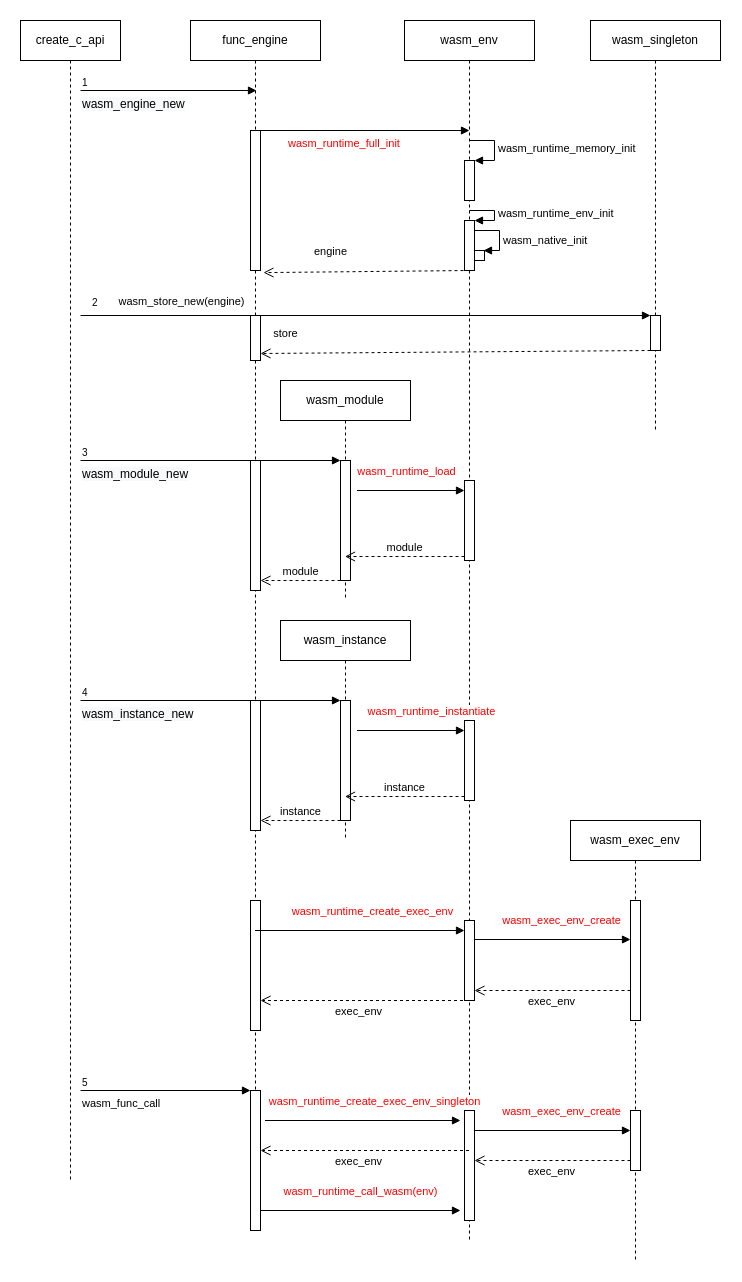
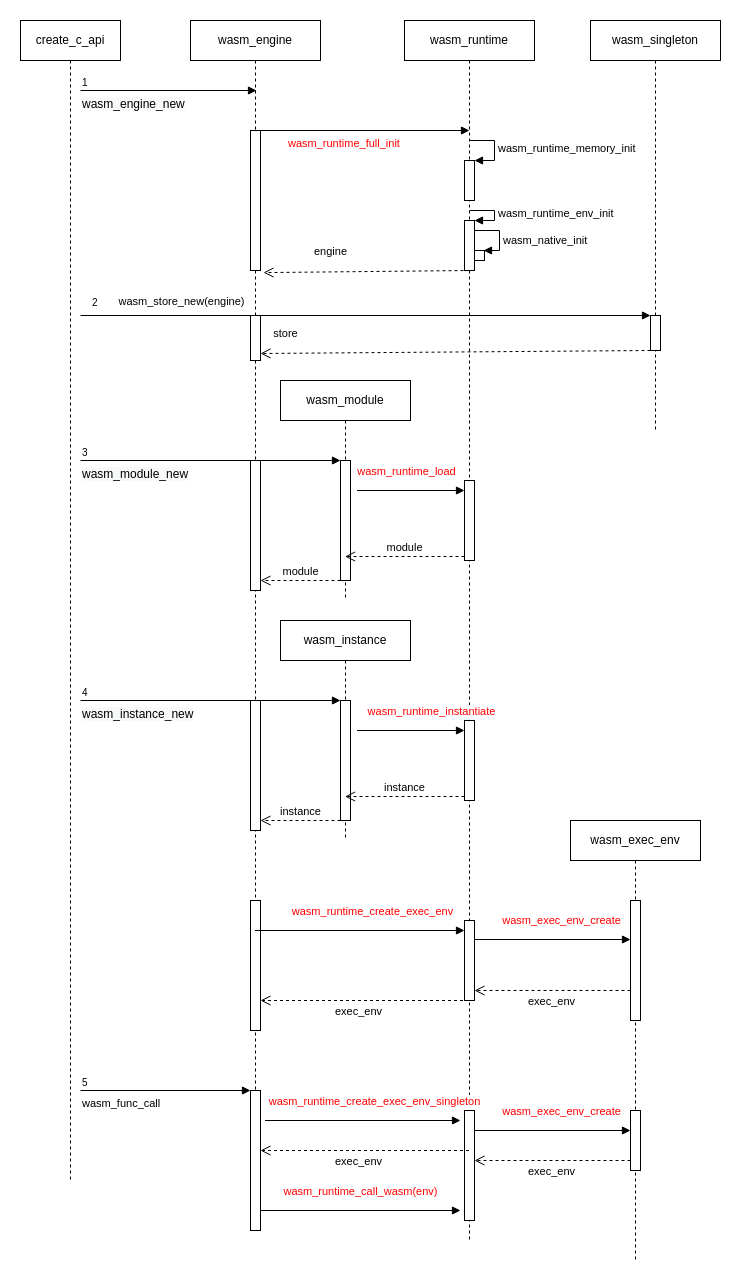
  <mxCell id="0" />
  <mxCell id="1" parent="0" />
- <mxCell id="2" value="func_engine" style="shape=umlLifeline;perimeter=lifelinePerimeter;whiteSpace=wrap;html=1;container=1;collapsible=0;recursiveResize=0;outlineConnect=0;fontColor=#000000;" vertex="1" parent="1"><mxGeometry x="190" y="20" width="130" height="1210" as="geometry" /></mxCell>
+ <mxCell id="2" value="wasm_engine" style="shape=umlLifeline;perimeter=lifelinePerimeter;whiteSpace=wrap;html=1;container=1;collapsible=0;recursiveResize=0;outlineConnect=0;fontColor=#000000;" vertex="1" parent="1"><mxGeometry x="190" y="20" width="130" height="1210" as="geometry" /></mxCell>
  <mxCell id="3" value="" style="html=1;points=[];perimeter=orthogonalPerimeter;fontColor=#FF0000;" vertex="1" parent="2"><mxGeometry x="60" y="440" width="10" height="130" as="geometry" /></mxCell>
  <mxCell id="4" value="" style="html=1;points=[];perimeter=orthogonalPerimeter;fontColor=#FF0000;" vertex="1" parent="2"><mxGeometry x="60" y="680" width="10" height="130" as="geometry" /></mxCell>
  <mxCell id="5" value="" style="html=1;points=[];perimeter=orthogonalPerimeter;fontColor=#FF0000;" vertex="1" parent="2"><mxGeometry x="60" y="1070" width="10" height="140" as="geometry" /></mxCell>
  <mxCell id="6" value="" style="html=1;points=[];perimeter=orthogonalPerimeter;fontColor=#FF0000;" vertex="1" parent="2"><mxGeometry x="60" y="880" width="10" height="130" as="geometry" /></mxCell>
  <mxCell id="7" value="&lt;span style=&quot;font-size: 12px; text-align: center; background-color: rgb(248, 249, 250);&quot;&gt;wasm_engine_new&lt;/span&gt;" style="endArrow=block;endFill=1;html=1;edgeStyle=orthogonalEdgeStyle;align=left;verticalAlign=top;fontColor=#000000;" edge="1" parent="1"><mxGeometry x="-1" relative="1" as="geometry"><mxPoint x="80" y="90" as="sourcePoint" /><mxPoint x="256" y="90" as="targetPoint" /></mxGeometry></mxCell>
  <mxCell id="8" value="1" style="resizable=0;html=1;align=left;verticalAlign=bottom;labelBackgroundColor=#ffffff;fontSize=10;" connectable="0" vertex="1" parent="7"><mxGeometry x="-1" relative="1" as="geometry" /></mxCell>
- <mxCell id="9" value="wasm_env" style="shape=umlLifeline;perimeter=lifelinePerimeter;whiteSpace=wrap;html=1;container=1;collapsible=0;recursiveResize=0;outlineConnect=0;fontColor=#000000;" vertex="1" parent="1"><mxGeometry x="404" y="20" width="130" height="1220" as="geometry" /></mxCell>
+ <mxCell id="9" value="wasm_runtime" style="shape=umlLifeline;perimeter=lifelinePerimeter;whiteSpace=wrap;html=1;container=1;collapsible=0;recursiveResize=0;outlineConnect=0;fontColor=#000000;" vertex="1" parent="1"><mxGeometry x="404" y="20" width="130" height="1220" as="geometry" /></mxCell>
  <mxCell id="10" value="" style="html=1;points=[];perimeter=orthogonalPerimeter;fontColor=#000000;" vertex="1" parent="9"><mxGeometry x="60" y="200" width="10" height="50" as="geometry" /></mxCell>
  <mxCell id="11" value="wasm_runtime_env_init" style="edgeStyle=orthogonalEdgeStyle;html=1;align=left;spacingLeft=2;endArrow=block;rounded=0;entryX=1;entryY=0;fontColor=#000000;" edge="1" parent="9" target="10"><mxGeometry relative="1" as="geometry"><mxPoint x="65" y="190" as="sourcePoint" /><Array as="points"><mxPoint x="90" y="190" /></Array></mxGeometry></mxCell>
  <mxCell id="12" value="" style="html=1;points=[];perimeter=orthogonalPerimeter;fontColor=#000000;" vertex="1" parent="9"><mxGeometry x="60" y="140" width="10" height="40" as="geometry" /></mxCell>
  <mxCell id="13" value="&lt;div&gt;&lt;span style=&quot;font-size: 11px;&quot;&gt;wasm_runtime_memory_init&lt;/span&gt;&lt;/div&gt;" style="edgeStyle=orthogonalEdgeStyle;html=1;align=left;spacingLeft=2;endArrow=block;rounded=0;entryX=1;entryY=0;fontColor=#000000;" edge="1" parent="9" target="12"><mxGeometry relative="1" as="geometry"><mxPoint x="65" y="120" as="sourcePoint" /><Array as="points"><mxPoint x="90" y="120" /></Array></mxGeometry></mxCell>
  <mxCell id="14" value="" style="html=1;points=[];perimeter=orthogonalPerimeter;" vertex="1" parent="9"><mxGeometry x="60" y="460" width="10" height="80" as="geometry" /></mxCell>
  <mxCell id="15" value="&lt;font&gt;wasm_runtime_load&lt;/font&gt;" style="html=1;verticalAlign=bottom;endArrow=block;fontColor=#FF0000;exitX=1.1;exitY=0.5;exitDx=0;exitDy=0;exitPerimeter=0;" edge="1" parent="9"><mxGeometry x="-0.096" y="10" relative="1" as="geometry"><mxPoint x="-47.5" y="470" as="sourcePoint" /><mxPoint x="60" y="470" as="targetPoint" /><mxPoint as="offset" /></mxGeometry></mxCell>
  <mxCell id="16" value="&lt;div style=&quot;text-align: center;&quot;&gt;&lt;font color=&quot;#ff0000&quot;&gt;wasm_runtime_full_init&lt;/font&gt;&lt;/div&gt;" style="endArrow=block;endFill=1;html=1;edgeStyle=orthogonalEdgeStyle;align=left;verticalAlign=top;fontColor=#000000;exitX=0.5;exitY=0.333;exitDx=0;exitDy=0;exitPerimeter=0;" edge="1" parent="1"><mxGeometry x="-0.708" relative="1" as="geometry"><mxPoint x="255" y="130" as="sourcePoint" /><mxPoint x="469" y="130" as="targetPoint" /><mxPoint as="offset" /></mxGeometry></mxCell>
  <mxCell id="17" value="2" style="resizable=0;html=1;align=left;verticalAlign=bottom;labelBackgroundColor=#ffffff;fontSize=10;" connectable="0" vertex="1" parent="16"><mxGeometry x="-1" relative="1" as="geometry"><mxPoint x="-165" y="180" as="offset" /></mxGeometry></mxCell>
  <mxCell id="18" value="wasm_singleton" style="shape=umlLifeline;perimeter=lifelinePerimeter;whiteSpace=wrap;html=1;container=1;collapsible=0;recursiveResize=0;outlineConnect=0;fontColor=#000000;" vertex="1" parent="1"><mxGeometry x="590" y="20" width="130" height="410" as="geometry" /></mxCell>
  <mxCell id="19" value="" style="html=1;points=[];perimeter=orthogonalPerimeter;" vertex="1" parent="1"><mxGeometry x="650" y="315" width="10" height="35" as="geometry" /></mxCell>
  <mxCell id="20" value="wasm_store_new(engine)" style="html=1;verticalAlign=bottom;endArrow=block;entryX=0;entryY=0;" edge="1" parent="1" target="19"><mxGeometry x="-0.647" y="5" relative="1" as="geometry"><mxPoint x="80" y="315" as="sourcePoint" /><mxPoint as="offset" /></mxGeometry></mxCell>
  <mxCell id="21" value="wasm_module" style="shape=umlLifeline;perimeter=lifelinePerimeter;whiteSpace=wrap;html=1;container=1;collapsible=0;recursiveResize=0;outlineConnect=0;fontColor=#000000;" vertex="1" parent="1"><mxGeometry x="280" y="380" width="130" height="220" as="geometry" /></mxCell>
  <mxCell id="22" value="" style="html=1;points=[];perimeter=orthogonalPerimeter;fontColor=#FF0000;" vertex="1" parent="21"><mxGeometry x="60" y="80" width="10" height="120" as="geometry" /></mxCell>
  <mxCell id="23" value="&lt;span style=&quot;font-size: 12px; text-align: center; background-color: rgb(248, 249, 250);&quot;&gt;wasm_module_new&lt;br /&gt;&lt;/span&gt;" style="endArrow=block;endFill=1;html=1;edgeStyle=orthogonalEdgeStyle;align=left;verticalAlign=top;fontColor=#000000;" edge="1" parent="1"><mxGeometry x="-1" relative="1" as="geometry"><mxPoint x="80" y="460" as="sourcePoint" /><mxPoint x="340" y="460" as="targetPoint" /></mxGeometry></mxCell>
  <mxCell id="24" value="3" style="resizable=0;html=1;align=left;verticalAlign=bottom;labelBackgroundColor=#ffffff;fontSize=10;" connectable="0" vertex="1" parent="23"><mxGeometry x="-1" relative="1" as="geometry" /></mxCell>
  <mxCell id="25" value="module" style="html=1;verticalAlign=bottom;endArrow=open;dashed=1;endSize=8;exitX=0;exitY=0.95;" edge="1" parent="1" source="14" target="21"><mxGeometry relative="1" as="geometry"><mxPoint x="394" y="556" as="targetPoint" /></mxGeometry></mxCell>
  <mxCell id="26" value="" style="html=1;points=[];perimeter=orthogonalPerimeter;" vertex="1" parent="1"><mxGeometry x="464" y="720" width="10" height="80" as="geometry" /></mxCell>
  <mxCell id="27" value="&lt;font&gt;wasm_runtime_instantiate&lt;/font&gt;" style="html=1;verticalAlign=bottom;endArrow=block;fontColor=#FF0000;exitX=1.1;exitY=0.5;exitDx=0;exitDy=0;exitPerimeter=0;" edge="1" parent="1"><mxGeometry x="0.367" y="10" relative="1" as="geometry"><mxPoint x="356.5" y="730" as="sourcePoint" /><mxPoint x="464" y="730" as="targetPoint" /><mxPoint x="1" as="offset" /></mxGeometry></mxCell>
  <mxCell id="28" value="wasm_instance" style="shape=umlLifeline;perimeter=lifelinePerimeter;whiteSpace=wrap;html=1;container=1;collapsible=0;recursiveResize=0;outlineConnect=0;fontColor=#000000;" vertex="1" parent="1"><mxGeometry x="280" y="620" width="130" height="220" as="geometry" /></mxCell>
  <mxCell id="29" value="" style="html=1;points=[];perimeter=orthogonalPerimeter;fontColor=#FF0000;" vertex="1" parent="28"><mxGeometry x="60" y="80" width="10" height="120" as="geometry" /></mxCell>
  <mxCell id="30" value="&lt;span style=&quot;font-size: 12px; text-align: center; background-color: rgb(248, 249, 250);&quot;&gt;wasm_instance_new&lt;br /&gt;&lt;/span&gt;" style="endArrow=block;endFill=1;html=1;edgeStyle=orthogonalEdgeStyle;align=left;verticalAlign=top;fontColor=#000000;" edge="1" parent="1"><mxGeometry x="-1" relative="1" as="geometry"><mxPoint x="80" y="700" as="sourcePoint" /><mxPoint x="340" y="700" as="targetPoint" /></mxGeometry></mxCell>
  <mxCell id="31" value="4" style="resizable=0;html=1;align=left;verticalAlign=bottom;labelBackgroundColor=#ffffff;fontSize=10;" connectable="0" vertex="1" parent="30"><mxGeometry x="-1" relative="1" as="geometry" /></mxCell>
  <mxCell id="32" value="instance" style="html=1;verticalAlign=bottom;endArrow=open;dashed=1;endSize=8;exitX=0;exitY=0.95;" edge="1" parent="1" source="26" target="28"><mxGeometry relative="1" as="geometry"><mxPoint x="394" y="796" as="targetPoint" /></mxGeometry></mxCell>
  <mxCell id="33" value="" style="html=1;points=[];perimeter=orthogonalPerimeter;fontColor=#FF0000;" vertex="1" parent="1"><mxGeometry x="250" y="130" width="10" height="140" as="geometry" /></mxCell>
  <mxCell id="34" value="" style="html=1;points=[];perimeter=orthogonalPerimeter;fontColor=#FF0000;" vertex="1" parent="1"><mxGeometry x="250" y="315" width="10" height="45" as="geometry" /></mxCell>
  <mxCell id="35" value="store" style="html=1;verticalAlign=bottom;endArrow=open;dashed=1;endSize=8;exitX=0;exitY=0.95;" edge="1" parent="1"><mxGeometry x="0.871" y="-11" relative="1" as="geometry"><mxPoint x="260" y="353" as="targetPoint" /><mxPoint as="offset" /><mxPoint x="650" y="350" as="sourcePoint" /></mxGeometry></mxCell>
  <mxCell id="36" value="instance" style="html=1;verticalAlign=bottom;endArrow=open;dashed=1;endSize=8;" edge="1" parent="1"><mxGeometry relative="1" as="geometry"><mxPoint x="260" y="820" as="targetPoint" /><mxPoint x="340" y="820" as="sourcePoint" /></mxGeometry></mxCell>
  <mxCell id="37" value="module" style="html=1;verticalAlign=bottom;endArrow=open;dashed=1;endSize=8;" edge="1" parent="1"><mxGeometry relative="1" as="geometry"><mxPoint x="260" y="580" as="targetPoint" /><mxPoint x="340" y="580" as="sourcePoint" /></mxGeometry></mxCell>
  <mxCell id="38" value="engine" style="html=1;verticalAlign=bottom;endArrow=open;dashed=1;endSize=8;exitX=0.5;exitY=1;exitDx=0;exitDy=0;exitPerimeter=0;entryX=1.3;entryY=1.015;entryDx=0;entryDy=0;entryPerimeter=0;" edge="1" parent="1" source="10" target="33"><mxGeometry x="0.348" y="-11" relative="1" as="geometry"><mxPoint x="260" y="252.962" as="targetPoint" /><mxPoint as="offset" /><mxPoint x="650" y="250" as="sourcePoint" /></mxGeometry></mxCell>
  <mxCell id="39" value="" style="html=1;points=[];perimeter=orthogonalPerimeter;" vertex="1" parent="1"><mxGeometry x="464" y="1110" width="10" height="110" as="geometry" /></mxCell>
  <mxCell id="40" value="&lt;font&gt;wasm_runtime_create_exec_env_singleton&lt;/font&gt;" style="html=1;verticalAlign=bottom;endArrow=block;fontColor=#FF0000;" edge="1" parent="1"><mxGeometry x="0.103" y="10" relative="1" as="geometry"><mxPoint x="264.5" y="1120" as="sourcePoint" /><mxPoint x="460" y="1120" as="targetPoint" /><mxPoint x="1" as="offset" /></mxGeometry></mxCell>
  <mxCell id="41" value="&lt;font&gt;&lt;span style=&quot;font-size: 11px;&quot;&gt;wasm_func_call&lt;/span&gt;&lt;/font&gt;" style="endArrow=block;endFill=1;html=1;edgeStyle=orthogonalEdgeStyle;align=left;verticalAlign=top;fontColor=#000000;strokeColor=#000000;" edge="1" parent="1"><mxGeometry x="-1" relative="1" as="geometry"><mxPoint x="80" y="1090" as="sourcePoint" /><mxPoint x="250" y="1090" as="targetPoint" /></mxGeometry></mxCell>
  <mxCell id="42" value="5" style="resizable=0;html=1;align=left;verticalAlign=bottom;labelBackgroundColor=#ffffff;fontSize=10;" connectable="0" vertex="1" parent="41"><mxGeometry x="-1" relative="1" as="geometry" /></mxCell>
  <mxCell id="43" value="" style="html=1;points=[];perimeter=orthogonalPerimeter;" vertex="1" parent="1"><mxGeometry x="464" y="920" width="10" height="80" as="geometry" /></mxCell>
  <mxCell id="44" value="&lt;font&gt;wasm_runtime_create_exec_env&lt;/font&gt;" style="html=1;verticalAlign=bottom;endArrow=block;fontColor=#FF0000;" edge="1" parent="1"><mxGeometry x="0.103" y="10" relative="1" as="geometry"><mxPoint x="254.5" y="930" as="sourcePoint" /><mxPoint x="464" y="930" as="targetPoint" /><mxPoint x="1" as="offset" /></mxGeometry></mxCell>
  <mxCell id="45" value="wasm_exec_env" style="shape=umlLifeline;perimeter=lifelinePerimeter;whiteSpace=wrap;html=1;container=1;collapsible=0;recursiveResize=0;outlineConnect=0;fontColor=#000000;" vertex="1" parent="1"><mxGeometry x="570" y="820" width="130" height="440" as="geometry" /></mxCell>
  <mxCell id="46" value="" style="html=1;points=[];perimeter=orthogonalPerimeter;fontColor=#FF0000;" vertex="1" parent="45"><mxGeometry x="60" y="80" width="10" height="120" as="geometry" /></mxCell>
  <mxCell id="47" value="" style="html=1;points=[];perimeter=orthogonalPerimeter;fontColor=#FF0000;" vertex="1" parent="45"><mxGeometry x="60" y="290" width="10" height="60" as="geometry" /></mxCell>
  <mxCell id="48" value="&lt;font&gt;wasm_exec_env_create&lt;/font&gt;" style="html=1;verticalAlign=bottom;endArrow=block;fontColor=#FF0000;" edge="1" parent="1"><mxGeometry x="0.103" y="10" relative="1" as="geometry"><mxPoint x="474" y="1130" as="sourcePoint" /><mxPoint x="630" y="1130" as="targetPoint" /><mxPoint x="1" as="offset" /></mxGeometry></mxCell>
  <mxCell id="49" value="" style="html=1;verticalAlign=bottom;endArrow=open;dashed=1;endSize=8;" edge="1" parent="1"><mxGeometry relative="1" as="geometry"><mxPoint x="474" y="1160" as="targetPoint" /><mxPoint x="630" y="1160" as="sourcePoint" /></mxGeometry></mxCell>
  <mxCell id="50" value="exec_env" style="edgeLabel;html=1;align=center;verticalAlign=middle;resizable=0;points=[];fontColor=#000000;" connectable="0" vertex="1" parent="49"><mxGeometry x="0.167" y="2" relative="1" as="geometry"><mxPoint x="11" y="8" as="offset" /></mxGeometry></mxCell>
  <mxCell id="51" value="&lt;font&gt;wasm_runtime_call_wasm(env)&lt;/font&gt;" style="html=1;verticalAlign=bottom;endArrow=block;fontColor=#FF0000;" edge="1" parent="1"><mxGeometry y="10" relative="1" as="geometry"><mxPoint x="260" y="1210" as="sourcePoint" /><mxPoint x="460" y="1210" as="targetPoint" /><mxPoint as="offset" /></mxGeometry></mxCell>
  <mxCell id="52" value="" style="html=1;verticalAlign=bottom;endArrow=open;dashed=1;endSize=8;" edge="1" parent="1" source="9"><mxGeometry relative="1" as="geometry"><mxPoint x="260" y="1000" as="targetPoint" /><mxPoint x="416" y="1000" as="sourcePoint" /></mxGeometry></mxCell>
  <mxCell id="53" value="exec_env" style="edgeLabel;html=1;align=center;verticalAlign=middle;resizable=0;points=[];fontColor=#000000;" connectable="0" vertex="1" parent="52"><mxGeometry x="0.167" y="2" relative="1" as="geometry"><mxPoint x="11" y="8" as="offset" /></mxGeometry></mxCell>
  <mxCell id="54" value="" style="html=1;verticalAlign=bottom;endArrow=open;dashed=1;endSize=8;" edge="1" parent="1"><mxGeometry relative="1" as="geometry"><mxPoint x="260" y="1150" as="targetPoint" /><mxPoint x="468.5" y="1150" as="sourcePoint" /></mxGeometry></mxCell>
  <mxCell id="55" value="exec_env" style="edgeLabel;html=1;align=center;verticalAlign=middle;resizable=0;points=[];fontColor=#000000;" connectable="0" vertex="1" parent="54"><mxGeometry x="0.167" y="2" relative="1" as="geometry"><mxPoint x="11" y="8" as="offset" /></mxGeometry></mxCell>
  <mxCell id="56" value="" style="html=1;verticalAlign=bottom;endArrow=open;dashed=1;endSize=8;" edge="1" parent="1"><mxGeometry relative="1" as="geometry"><mxPoint x="474" y="990" as="targetPoint" /><mxPoint x="630" y="990" as="sourcePoint" /></mxGeometry></mxCell>
  <mxCell id="57" value="exec_env" style="edgeLabel;html=1;align=center;verticalAlign=middle;resizable=0;points=[];fontColor=#000000;" connectable="0" vertex="1" parent="56"><mxGeometry x="0.167" y="2" relative="1" as="geometry"><mxPoint x="11" y="8" as="offset" /></mxGeometry></mxCell>
  <mxCell id="58" value="&lt;font&gt;wasm_exec_env_create&lt;/font&gt;" style="html=1;verticalAlign=bottom;endArrow=block;fontColor=#FF0000;" edge="1" parent="1"><mxGeometry x="0.103" y="10" relative="1" as="geometry"><mxPoint x="474" y="939" as="sourcePoint" /><mxPoint x="630" y="939" as="targetPoint" /><mxPoint x="1" as="offset" /></mxGeometry></mxCell>
  <mxCell id="59" value="wasm_native_init" style="edgeStyle=orthogonalEdgeStyle;html=1;align=left;spacingLeft=2;endArrow=block;rounded=0;entryX=1;entryY=0;" edge="1" parent="1"><mxGeometry x="0.147" relative="1" as="geometry"><mxPoint x="474" y="230" as="sourcePoint" /><Array as="points"><mxPoint x="499" y="230" /></Array><mxPoint as="offset" /><mxPoint x="483" y="250" as="targetPoint" /></mxGeometry></mxCell>
  <mxCell id="60" value="" style="html=1;points=[];perimeter=orthogonalPerimeter;" vertex="1" parent="1"><mxGeometry x="474" y="250" width="10" height="10" as="geometry" /></mxCell>
  <mxCell id="61" value="create_c_api" style="shape=umlLifeline;perimeter=lifelinePerimeter;whiteSpace=wrap;html=1;container=1;collapsible=0;recursiveResize=0;outlineConnect=0;" vertex="1" parent="1"><mxGeometry y="20" width="100" height="1160" as="geometry" x="20" /></mxCell>
